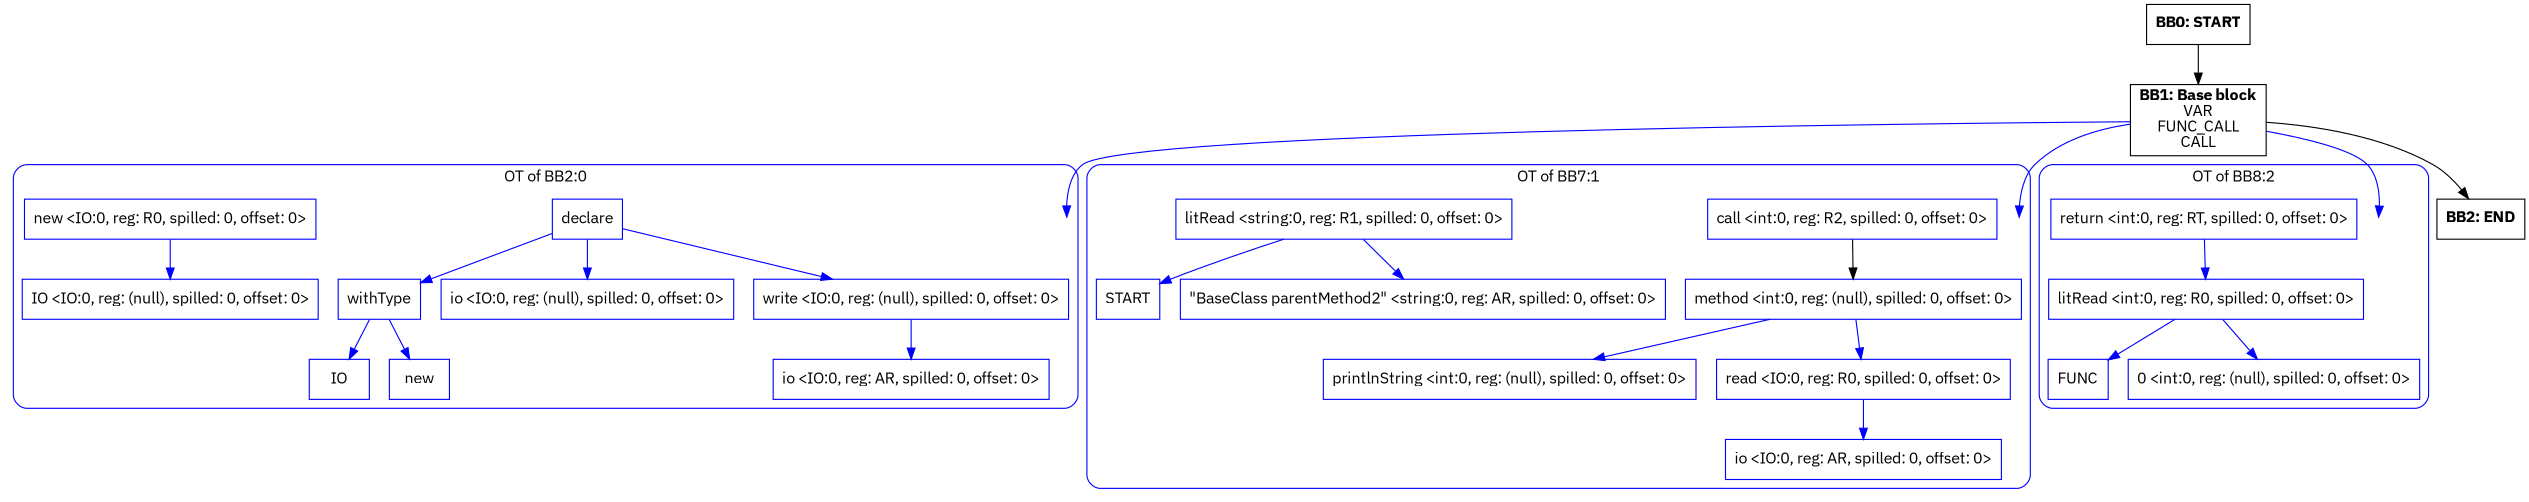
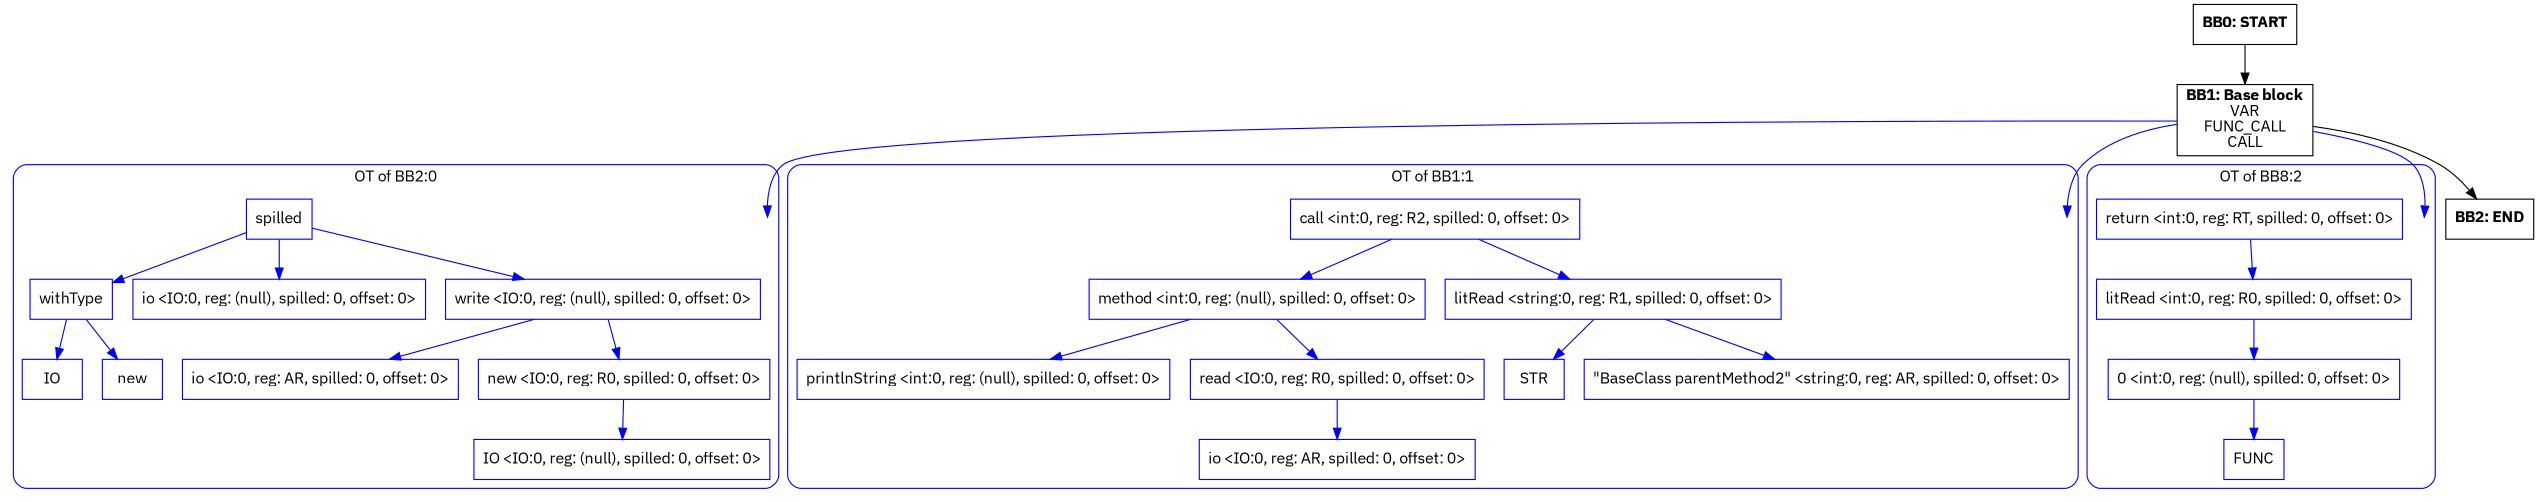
  digraph {
    compound=true
    fontname="IBM Plex Sans"
    splines=true
    node [fontname="IBM Plex Sans" shape=rectangle color=blue]
    edge [color=blue fontname="IBM Plex Sans"]
    entry0 [shape=point style=invis color=""]
-   n2 [label=declare]
+   n2 [label=spilled]
    n3 [label=withType]
    n4 [label="io <IO:0, reg: (null), spilled: 0, offset: 0>"]
    n5 [label="write <IO:0, reg: (null), spilled: 0, offset: 0>"]
    n6 [label=IO]
    n7 [label=new]
    n8 [label="io <IO:0, reg: AR, spilled: 0, offset: 0>"]
    n9 [label="new <IO:0, reg: R0, spilled: 0, offset: 0>"]
    n10 [label="IO <IO:0, reg: (null), spilled: 0, offset: 0>"]
    entry1 [shape=point style=invis color=""]
    n12 [label="call <int:0, reg: R2, spilled: 0, offset: 0>"]
    n13 [label="method <int:0, reg: (null), spilled: 0, offset: 0>"]
    n14 [label="litRead <string:0, reg: R1, spilled: 0, offset: 0>"]
    n15 [label="printlnString <int:0, reg: (null), spilled: 0, offset: 0>"]
    n16 [label="read <IO:0, reg: R0, spilled: 0, offset: 0>"]
    n17 [label="io <IO:0, reg: AR, spilled: 0, offset: 0>"]
-   n18 [label=START]
+   n18 [label=STR]
    n19 [label="\"BaseClass parentMethod2\" <string:0, reg: AR, spilled: 0, offset: 0>"]
    entry2 [shape=point style=invis color=""]
    n21 [label="return <int:0, reg: RT, spilled: 0, offset: 0>"]
    n22 [label="litRead <int:0, reg: R0, spilled: 0, offset: 0>"]
    n23 [label=FUNC]
    n24 [label="0 <int:0, reg: (null), spilled: 0, offset: 0>"]
    n25 [label=<<B>BB2: END</B><BR ALIGN="CENTER"/>> color=""]
    n26 [label=<<B>BB1: Base block</B><BR ALIGN="CENTER"/>VAR<BR ALIGN="CENTER"/>FUNC_CALL<BR ALIGN="CENTER"/>CALL<BR ALIGN="CENTER"/>> color=""]
    n27 [label=<<B>BB0: START</B><BR ALIGN="CENTER"/>> color=""]
    subgraph cluster_1 {
      color=blue
      label="OT of BB2:0"
      style=rounded
      entry0
      n2
      n3
      n4
      n5
      n6
      n7
      n8
      n9
      n10
    }
    subgraph cluster_2 {
      color=blue
-     label="OT of BB7:1"
+     label="OT of BB1:1"
      style=rounded
      entry1
      n12
      n13
      n14
      n15
      n16
      n17
      n18
      n19
    }
    subgraph cluster_3 {
      color=blue
      label="OT of BB8:2"
      style=rounded
      entry2
      n21
      n22
      n23
      n24
    }
    n2 -> n3
    n2 -> n4
    n2 -> n5
    n3 -> n6
    n3 -> n7
    n5 -> n8
+   n5 -> n9
    n9 -> n10
-   n12 -> n13 [color=black]
+   n12 -> n13
+   n12 -> n14
    n13 -> n15
    n13 -> n16
    n14 -> n18
    n14 -> n19
    n16 -> n17
    n21 -> n22
-   n22 -> n23
+   n24 -> n23
    n22 -> n24
    n26 -> entry0
    n26 -> entry1
    n26 -> entry2
    n26 -> n25 [color=""]
    n27 -> n26 [color=""]
  }
